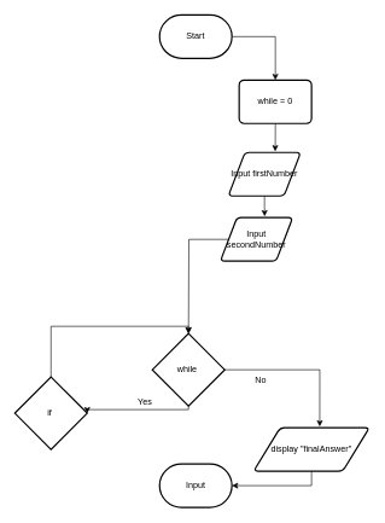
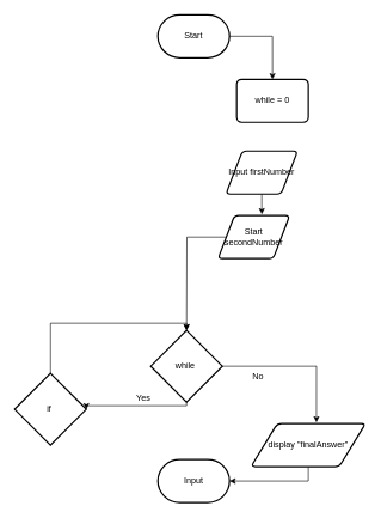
  <mxCell id="0" />
  <mxCell id="1" parent="0" />
  <mxCell id="2" style="edgeStyle=orthogonalEdgeStyle;html=1;entryX=0.5;entryY=0;entryDx=0;entryDy=0;rounded=0;" edge="1" parent="1" source="3" target="19"><mxGeometry relative="1" as="geometry" /></mxCell>
  <mxCell id="3" value="Start" style="strokeWidth=2;html=1;shape=mxgraph.flowchart.terminator;whiteSpace=wrap;" vertex="1" parent="1"><mxGeometry x="220" y="20" width="100" height="60" as="geometry" /></mxCell>
  <mxCell id="4" value="Input" style="strokeWidth=2;html=1;shape=mxgraph.flowchart.terminator;whiteSpace=wrap;" vertex="1" parent="1"><mxGeometry x="220" y="640" width="100" height="60" as="geometry" /></mxCell>
  <mxCell id="5" style="edgeStyle=orthogonalEdgeStyle;rounded=0;html=1;entryX=1;entryY=0.5;entryDx=0;entryDy=0;entryPerimeter=0;" edge="1" parent="1" source="7" target="17"><mxGeometry relative="1" as="geometry"><Array as="points"><mxPoint x="260" y="565" /><mxPoint x="120" y="565" /></Array><mxPoint x="120" y="565" as="targetPoint" /></mxGeometry></mxCell>
  <mxCell id="6" style="edgeStyle=orthogonalEdgeStyle;rounded=0;html=1;entryX=0.571;entryY=-0.027;entryDx=0;entryDy=0;entryPerimeter=0;" edge="1" parent="1" source="7" target="10"><mxGeometry relative="1" as="geometry" /></mxCell>
  <mxCell id="7" value="while&amp;nbsp;&lt;br&gt;" style="strokeWidth=2;html=1;shape=mxgraph.flowchart.decision;whiteSpace=wrap;" vertex="1" parent="1"><mxGeometry x="210" y="460" width="100" height="100" as="geometry" /></mxCell>
  <mxCell id="8" style="edgeStyle=orthogonalEdgeStyle;rounded=0;html=1;entryX=0.5;entryY=0;entryDx=0;entryDy=0;entryPerimeter=0;" edge="1" parent="1" target="7"><mxGeometry relative="1" as="geometry"><mxPoint x="260" y="450" as="targetPoint" /><Array as="points"><mxPoint x="70" y="450" /><mxPoint x="260" y="450" /></Array><mxPoint x="70" y="520" as="sourcePoint" /></mxGeometry></mxCell>
  <mxCell id="9" style="edgeStyle=orthogonalEdgeStyle;rounded=0;html=1;" edge="1" parent="1" source="10" target="4"><mxGeometry relative="1" as="geometry"><Array as="points"><mxPoint x="430" y="670" /></Array></mxGeometry></mxCell>
  <mxCell id="10" value="display &quot;finalAnswer&quot;" style="shape=parallelogram;html=1;strokeWidth=2;perimeter=parallelogramPerimeter;whiteSpace=wrap;rounded=1;arcSize=12;size=0.23;" vertex="1" parent="1"><mxGeometry x="350" y="590" width="160" height="60" as="geometry" /></mxCell>
  <mxCell id="11" value="No" style="text;html=1;strokeColor=none;fillColor=none;align=center;verticalAlign=middle;whiteSpace=wrap;rounded=0;" vertex="1" parent="1"><mxGeometry x="330" y="510" width="60" height="30" as="geometry" /></mxCell>
  <mxCell id="12" value="Yes" style="text;html=1;strokeColor=none;fillColor=none;align=center;verticalAlign=middle;whiteSpace=wrap;rounded=0;" vertex="1" parent="1"><mxGeometry x="170" y="540" width="60" height="30" as="geometry" /></mxCell>
  <mxCell id="13" style="edgeStyle=orthogonalEdgeStyle;rounded=0;html=1;" edge="1" parent="1" source="14"><mxGeometry relative="1" as="geometry"><mxPoint x="260" y="460" as="targetPoint" /></mxGeometry></mxCell>
- <mxCell id="14" value="Input secondNumber" style="shape=parallelogram;html=1;strokeWidth=2;perimeter=parallelogramPerimeter;whiteSpace=wrap;rounded=1;arcSize=12;size=0.23;" vertex="1" parent="1"><mxGeometry x="304" y="300" width="100" height="60" as="geometry" /></mxCell>
+ <mxCell id="14" value="Start secondNumber" style="shape=parallelogram;html=1;strokeWidth=2;perimeter=parallelogramPerimeter;whiteSpace=wrap;rounded=1;arcSize=12;size=0.23;" vertex="1" parent="1"><mxGeometry x="304" y="300" width="100" height="60" as="geometry" /></mxCell>
  <mxCell id="15" style="edgeStyle=orthogonalEdgeStyle;rounded=0;html=1;entryX=0.612;entryY=-0.03;entryDx=0;entryDy=0;entryPerimeter=0;" edge="1" parent="1" source="16" target="14"><mxGeometry relative="1" as="geometry" /></mxCell>
  <mxCell id="16" value="Input firstNumber" style="shape=parallelogram;html=1;strokeWidth=2;perimeter=parallelogramPerimeter;whiteSpace=wrap;rounded=1;arcSize=12;size=0.23;" vertex="1" parent="1"><mxGeometry x="315" y="210" width="100" height="60" as="geometry" /></mxCell>
  <mxCell id="17" value="if&amp;nbsp;" style="strokeWidth=2;html=1;shape=mxgraph.flowchart.decision;whiteSpace=wrap;" vertex="1" parent="1"><mxGeometry x="20" y="520" width="100" height="100" as="geometry" /></mxCell>
- <mxCell id="18" style="edgeStyle=orthogonalEdgeStyle;html=1;entryX=0.648;entryY=-0.026;entryDx=0;entryDy=0;entryPerimeter=0;rounded=0;" edge="1" parent="1" source="19" target="16"><mxGeometry relative="1" as="geometry" /></mxCell>
  <mxCell id="19" value="while = 0" style="rounded=1;whiteSpace=wrap;html=1;absoluteArcSize=1;arcSize=14;strokeWidth=2;" vertex="1" parent="1"><mxGeometry x="330" y="110" width="100" height="60" as="geometry" /></mxCell>
